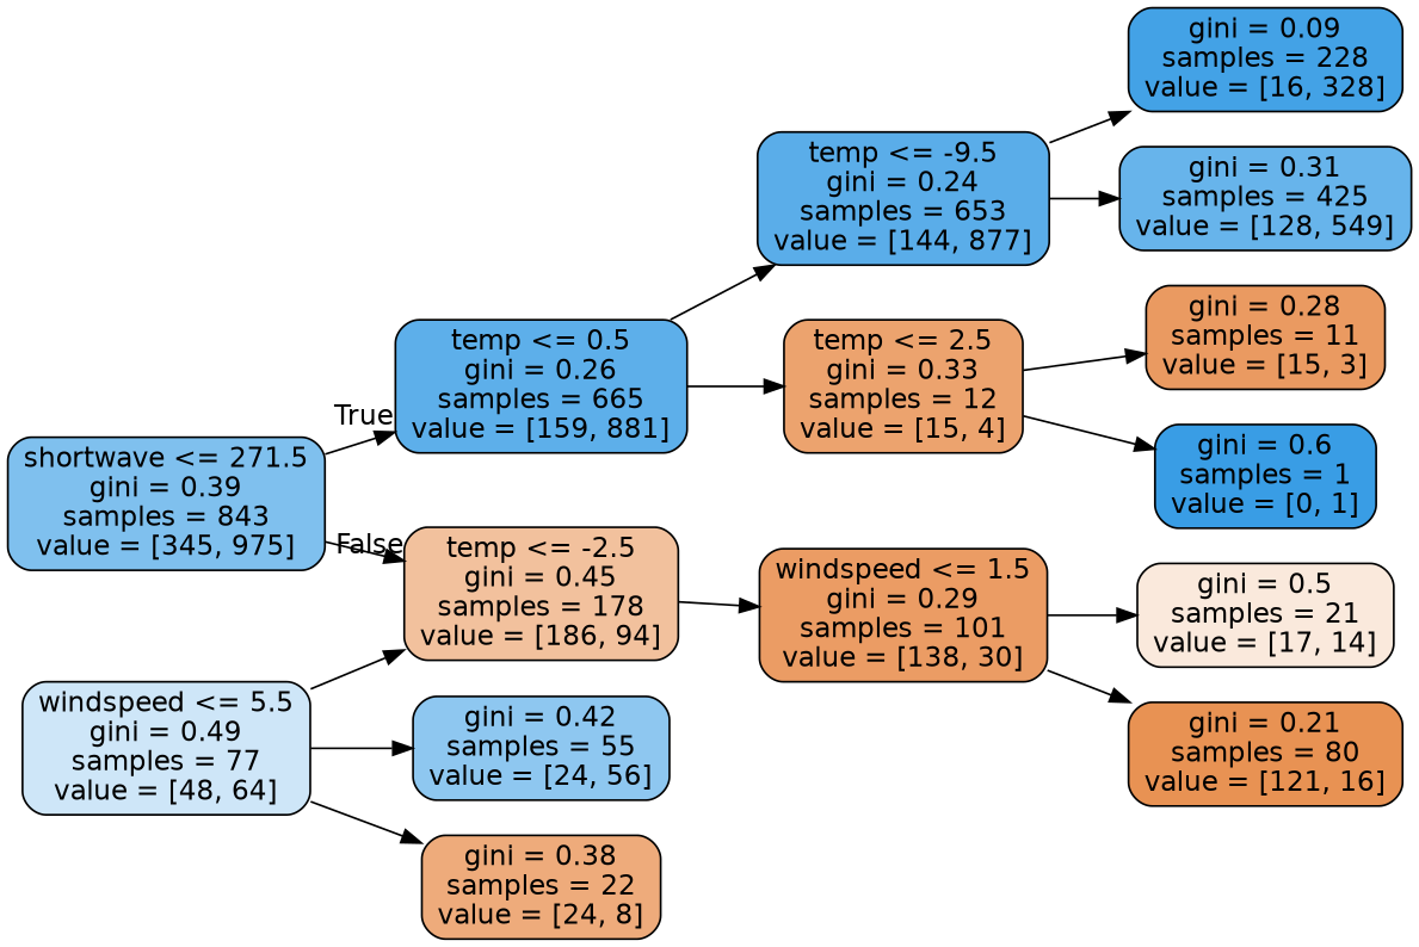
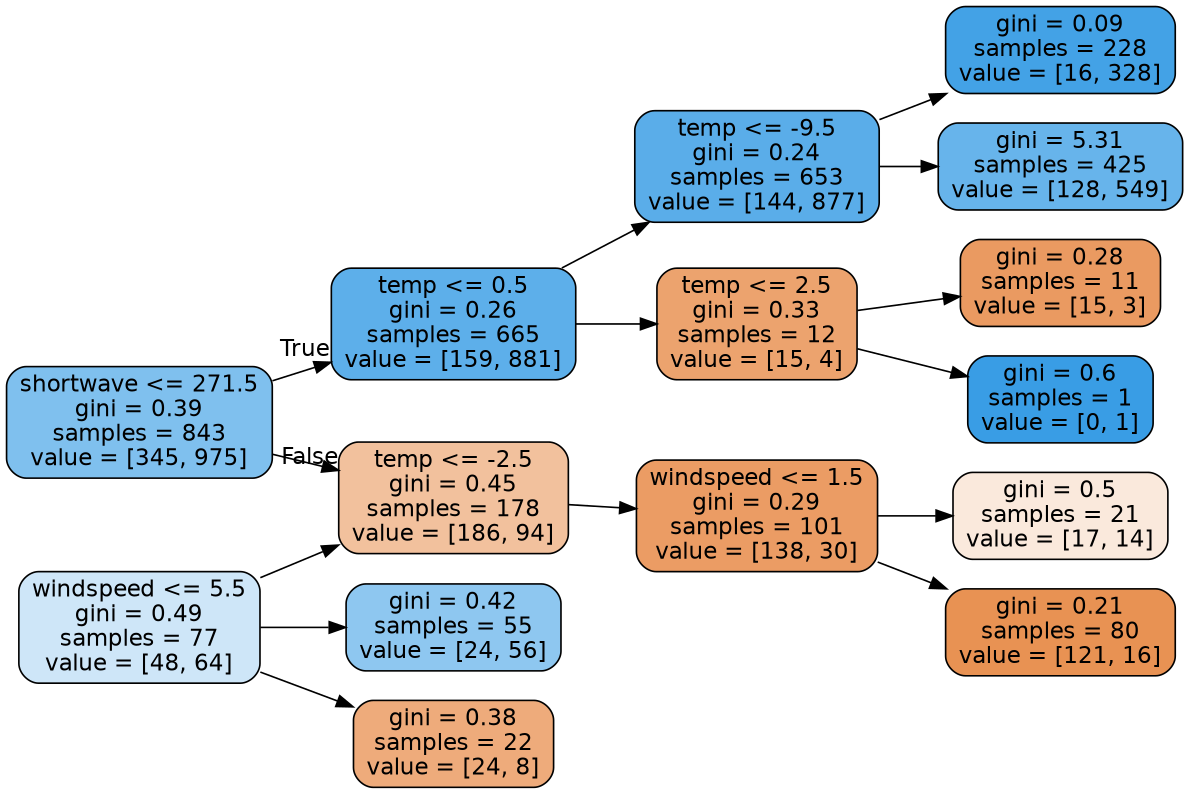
  digraph {
    rankdir=LR
    node [color=black fontname=helvetica shape=box style="filled, rounded"]
    edge [fontname=helvetica]
    n1 [fillcolor="#7fc0ee" label="shortwave <= 271.5\ngini = 0.39\nsamples = 843\nvalue = [345, 975]"]
    n2 [fillcolor="#5dafea" label="temp <= 0.5\ngini = 0.26\nsamples = 665\nvalue = [159, 881]"]
    n3 [fillcolor="#f2c19d" label="temp <= -2.5\ngini = 0.45\nsamples = 178\nvalue = [186, 94]"]
    n4 [fillcolor="#5aade9" label="temp <= -9.5\ngini = 0.24\nsamples = 653\nvalue = [144, 877]"]
    n5 [fillcolor="#eca36e" label="temp <= 2.5\ngini = 0.33\nsamples = 12\nvalue = [15, 4]"]
    n6 [fillcolor="#eb9c64" label="windspeed <= 1.5\ngini = 0.29\nsamples = 101\nvalue = [138, 30]"]
    n7 [fillcolor="#43a2e6" label="gini = 0.09\nsamples = 228\nvalue = [16, 328]"]
-   n8 [fillcolor="#67b4eb" label="gini = 0.31\nsamples = 425\nvalue = [128, 549]"]
+   n8 [fillcolor="#67b4eb" label="gini = 5.31\nsamples = 425\nvalue = [128, 549]"]
    n9 [fillcolor="#ea9a61" label="gini = 0.28\nsamples = 11\nvalue = [15, 3]"]
    n10 [fillcolor="#399de5" label="gini = 0.6\nsamples = 1\nvalue = [0, 1]"]
    n11 [fillcolor="#cee6f8" label="windspeed <= 5.5\ngini = 0.49\nsamples = 77\nvalue = [48, 64]"]
    n12 [fillcolor="#8ec7f0" label="gini = 0.42\nsamples = 55\nvalue = [24, 56]"]
    n13 [fillcolor="#eeab7b" label="gini = 0.38\nsamples = 22\nvalue = [24, 8]"]
    n14 [fillcolor="#fae9dc" label="gini = 0.5\nsamples = 21\nvalue = [17, 14]"]
    n15 [fillcolor="#e89253" label="gini = 0.21\nsamples = 80\nvalue = [121, 16]"]
    n1 -> n2 [headlabel=True labelangle=45 labeldistance=2.5]
    n1 -> n3 [headlabel=False labelangle=-45 labeldistance=2.5]
    n2 -> n4
    n2 -> n5
    n3 -> n6
    n4 -> n7
    n4 -> n8
    n5 -> n9
    n5 -> n10
    n6 -> n14
    n6 -> n15
    n11 -> n3
    n11 -> n12
    n11 -> n13
  }
